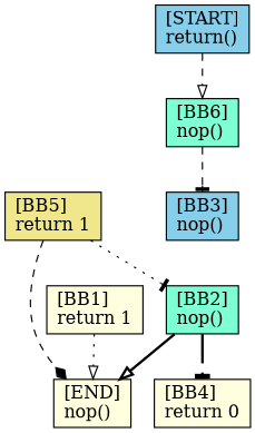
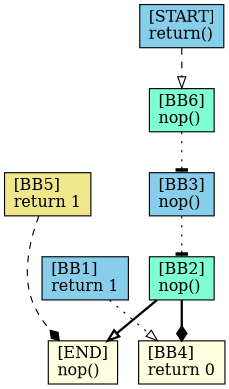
  digraph {
    node [fillcolor=skyblue shape=box style=filled]
    edge [arrowhead=onormal style=dashed]
    n1 [fillcolor=aquamarine label="[BB6]\lnop()\l"]
    n2 [label="[BB3]\lnop()\l"]
    n3 [fillcolor=aquamarine label="[BB2]\lnop()\l"]
-   n4 [fillcolor=lightyellow label="[BB1]\lreturn 1\l"]
+   n4 [label="[BB1]\lreturn 1\l"]
    n5 [fillcolor=lightyellow label="[END]\lnop()\l"]
    n6 [label="[START]\lreturn()\l"]
    n7 [fillcolor=lightyellow label="[BB4]\lreturn 0\l"]
    n8 [fillcolor=khaki label="[BB5]\lreturn 1\l"]
-   n1 -> n2 [arrowhead=tee]
-   n8 -> n3 [arrowhead=tee style=dotted]
+   n1 -> n2 [arrowhead=tee style=dotted]
+   n2 -> n3 [arrowhead=tee style=dotted]
    n3 -> n5 [style=bold]
-   n3 -> n7 [arrowhead=tee style=bold]
-   n4 -> n5 [style=dotted]
+   n3 -> n7 [arrowhead=diamond style=bold]
+   n4 -> n7 [style=dotted]
    n6 -> n1
    n8 -> n5 [arrowhead=diamond]
  }
